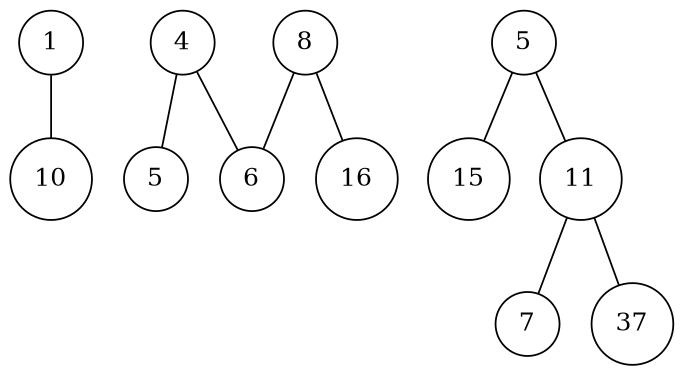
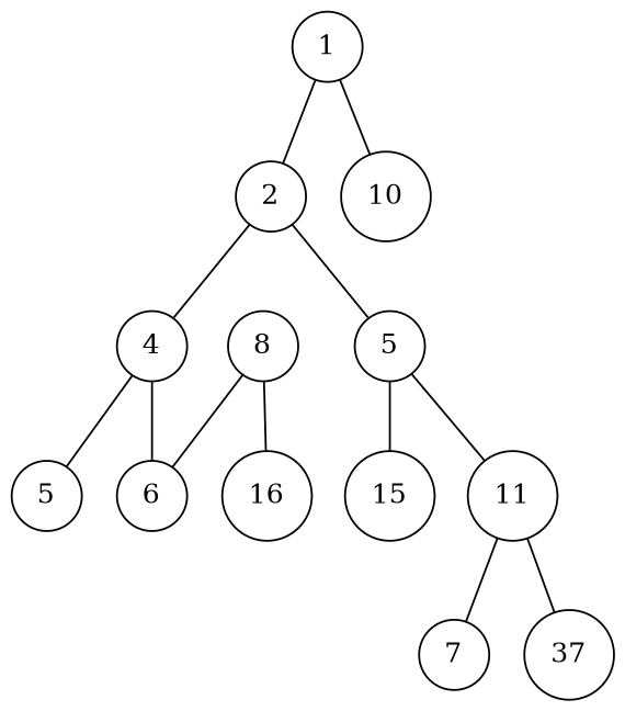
  graph {
    ordering=out
    node [shape=circle]
    1 [width=0.5]
+   2 [width=0.5]
    n3 [label=10 width=0.5]
    4 [width=0.5]
    5 [width=0.5]
    n6 [label=5 width=0.5]
    n7 [label=6 width=0.5]
    n8 [label=15 width=0.5]
    11 [width=0.5]
    8 [width=0.5]
    n11 [label=16 width=0.5]
    n12 [label=7 width=0.5]
    n13 [label=37 width=0.5]
+   1 -- 2
    1 -- n3
+   2 -- 4
+   2 -- 5
    4 -- n6
    4 -- n7
    5 -- n8
    5 -- 11
    11 -- n12
    11 -- n13
    8 -- n7
    8 -- n11
  }
